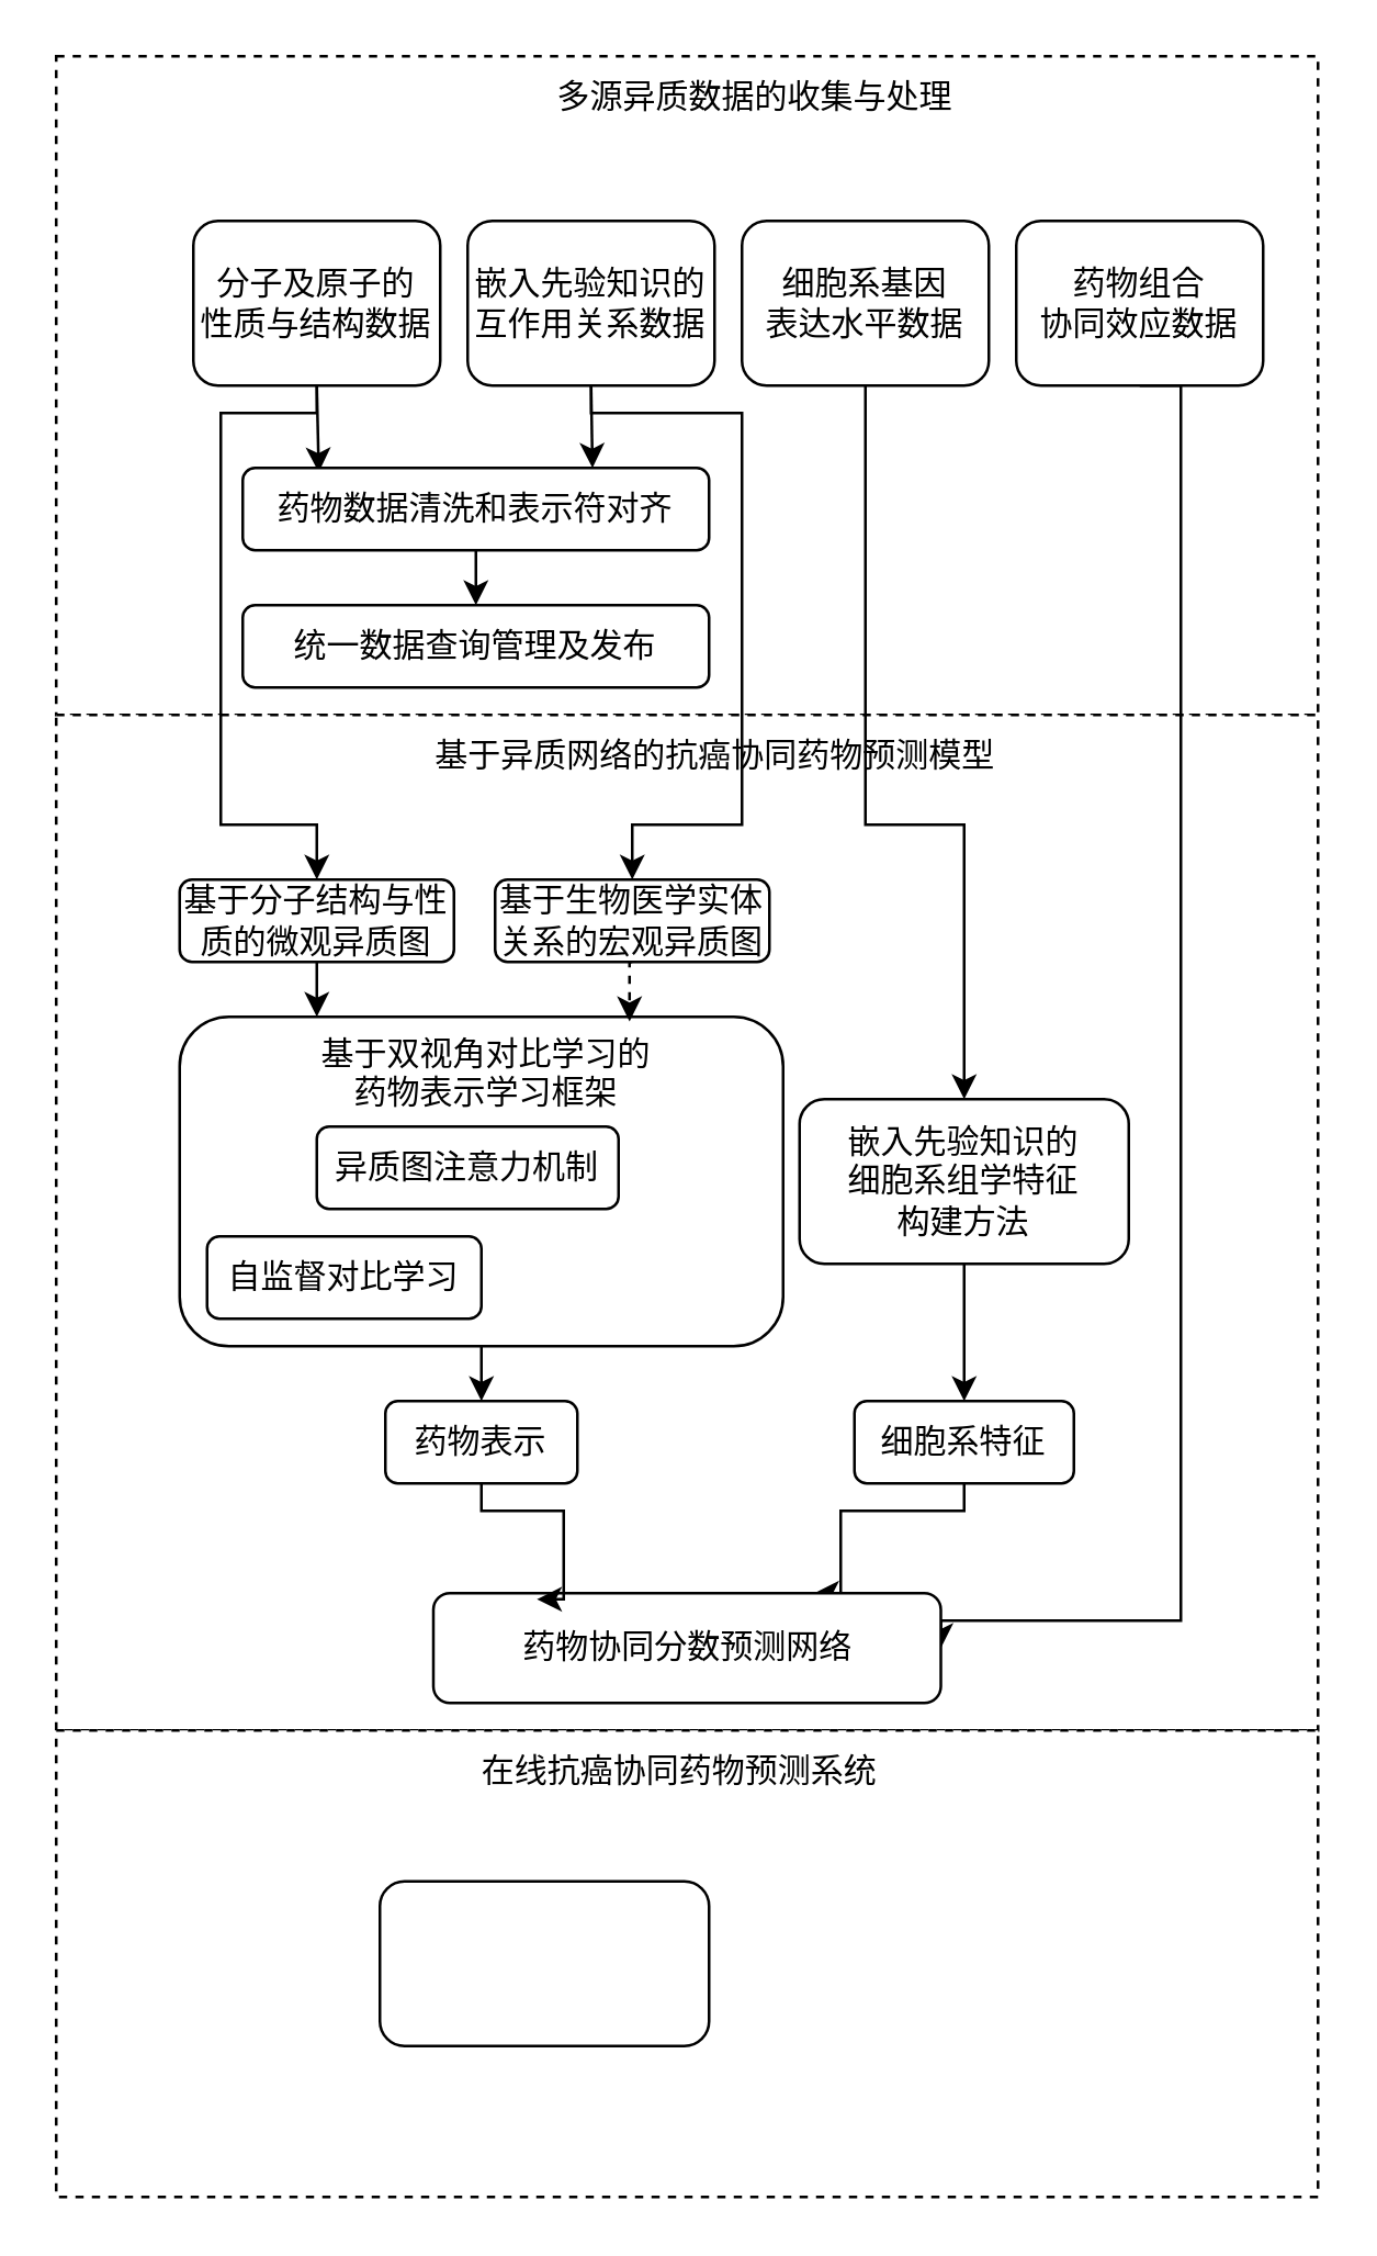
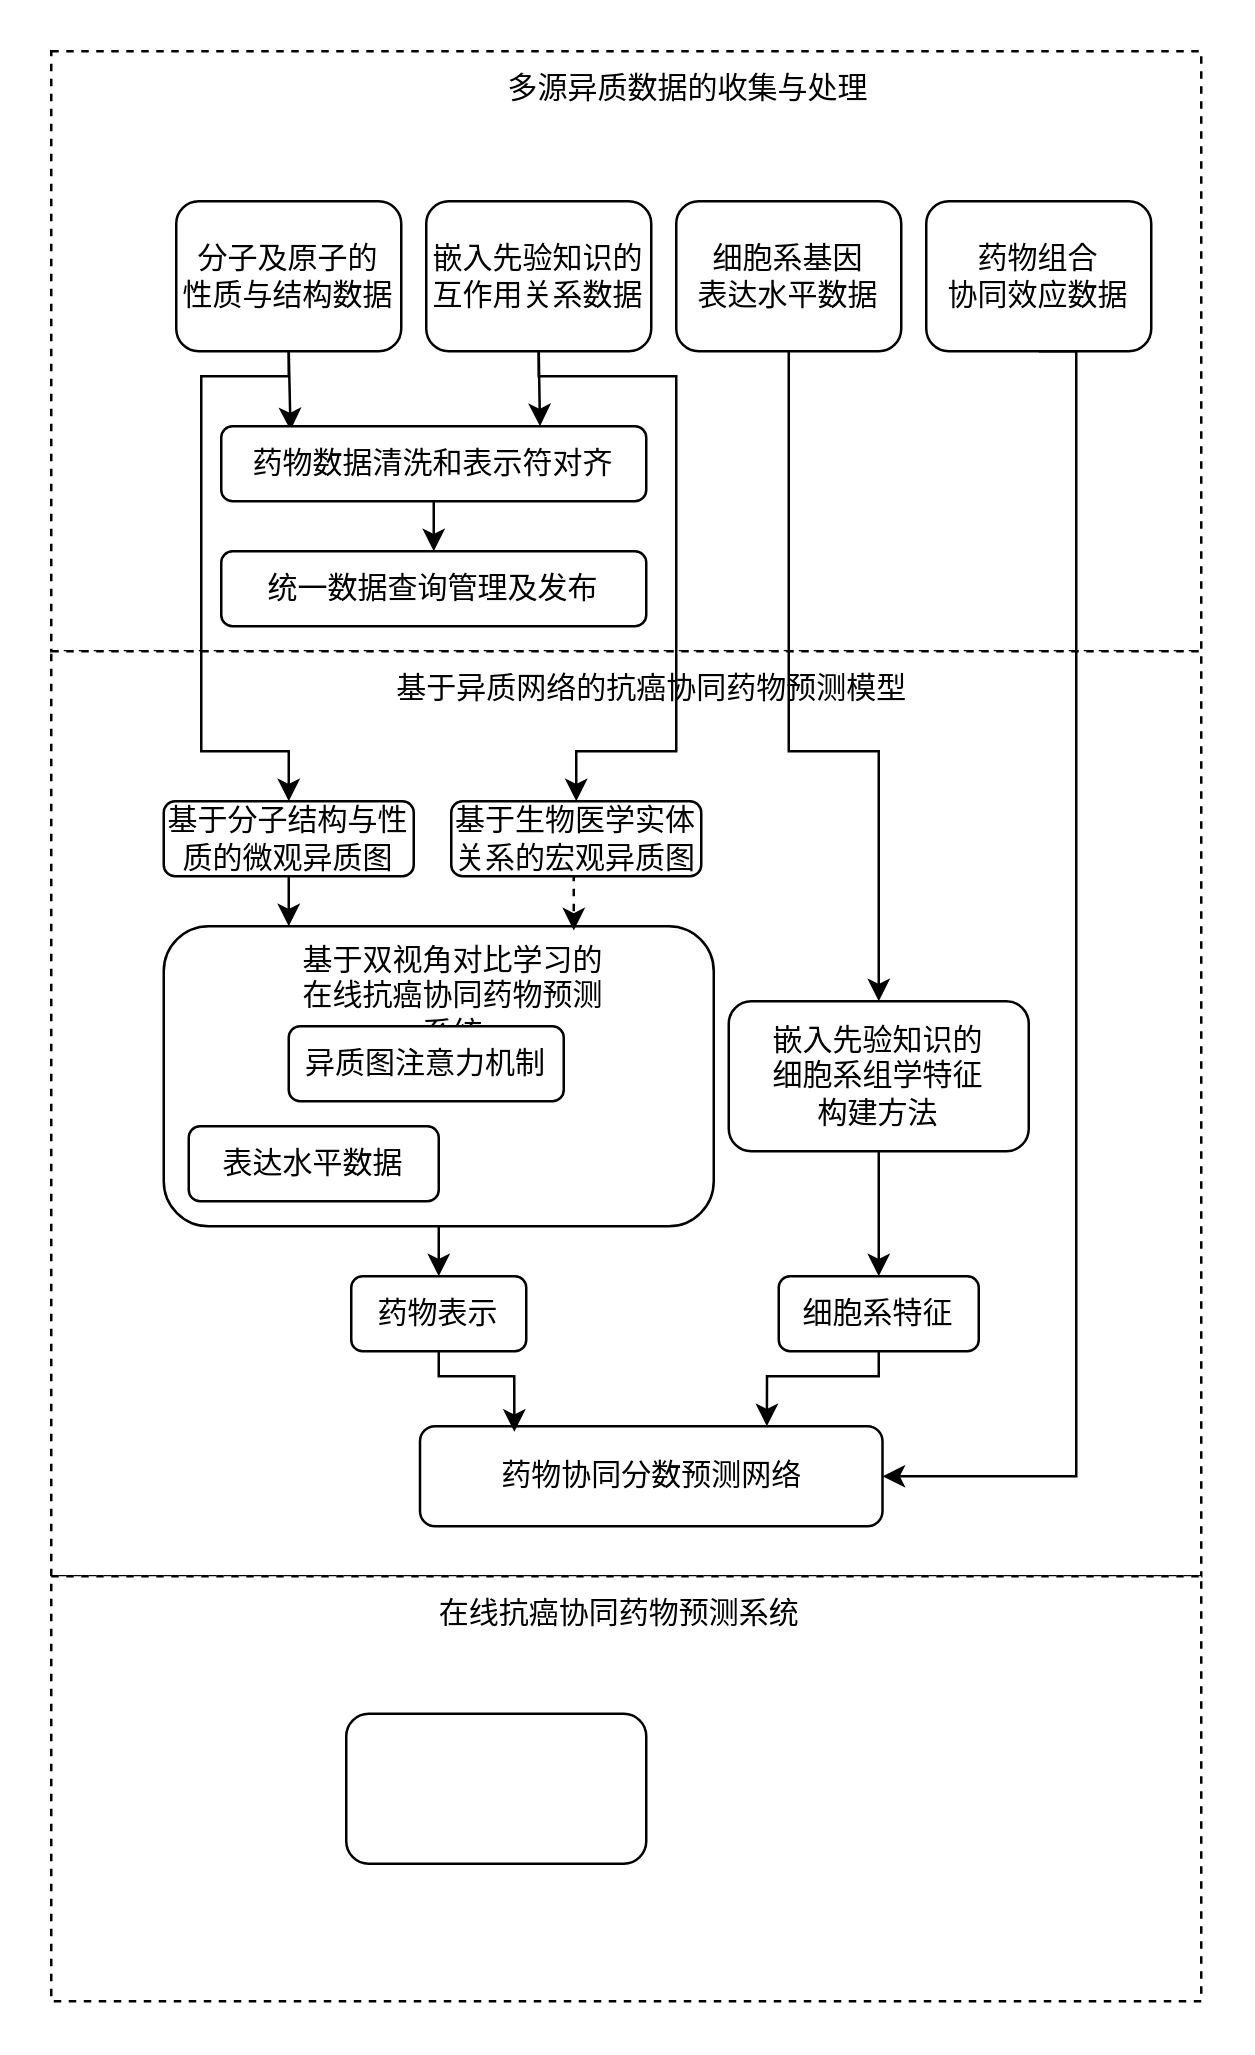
  <mxCell id="0" />
  <mxCell id="1" parent="0" />
  <mxCell id="2" value="" style="rounded=0;whiteSpace=wrap;html=1;dashed=1;" vertex="1" parent="1"><mxGeometry x="20" y="20" width="460" height="240" as="geometry" /></mxCell>
  <mxCell id="3" value="多源异质数据的收集与处理" style="text;html=1;align=center;verticalAlign=middle;whiteSpace=wrap;rounded=0;" vertex="1" parent="1"><mxGeometry x="200" y="20" width="150" height="30" as="geometry" /></mxCell>
  <mxCell id="4" value="" style="rounded=0;whiteSpace=wrap;html=1;dashed=1;" vertex="1" parent="1"><mxGeometry x="20" y="260" width="460" height="370" as="geometry" /></mxCell>
  <mxCell id="5" value="基于异质网络的抗癌协同药物预测模型" style="text;html=1;align=center;verticalAlign=middle;whiteSpace=wrap;rounded=0;" vertex="1" parent="1"><mxGeometry x="154.5" y="260" width="211" height="30" as="geometry" /></mxCell>
  <mxCell id="6" style="edgeStyle=orthogonalEdgeStyle;rounded=0;orthogonalLoop=1;jettySize=auto;html=1;exitX=0.5;exitY=1;exitDx=0;exitDy=0;entryX=0.5;entryY=0;entryDx=0;entryDy=0;" edge="1" parent="1" source="7" target="14"><mxGeometry relative="1" as="geometry" /></mxCell>
  <mxCell id="7" value="" style="rounded=1;whiteSpace=wrap;html=1;" vertex="1" parent="1"><mxGeometry x="65" y="370" width="220" height="120" as="geometry" /></mxCell>
- <mxCell id="8" value="&lt;div style=&quot;text-align: center;&quot;&gt;基于双视角对比学习的&lt;/div&gt;&lt;div style=&quot;text-align: center;&quot;&gt;&lt;span style=&quot;&quot;&gt;药物表示学习框架&lt;/span&gt;&lt;br&gt;&lt;/div&gt;" style="text;whiteSpace=wrap;html=1;" vertex="1" parent="1"><mxGeometry x="115" y="370" width="130" height="40" as="geometry" /></mxCell>
+ <mxCell id="8" value="&lt;div style=&quot;text-align: center;&quot;&gt;基于双视角对比学习的&lt;/div&gt;&lt;div style=&quot;text-align: center;&quot;&gt;&lt;span style=&quot;&quot;&gt;在线抗癌协同药物预测系统&lt;/span&gt;&lt;br&gt;&lt;/div&gt;" style="text;whiteSpace=wrap;html=1;" vertex="1" parent="1"><mxGeometry x="115" y="370" width="130" height="40" as="geometry" /></mxCell>
  <mxCell id="9" value="基于生物医学实体关系的宏观异质图" style="rounded=1;whiteSpace=wrap;html=1;" vertex="1" parent="1"><mxGeometry x="180" y="320" width="100" height="30" as="geometry" /></mxCell>
  <mxCell id="10" style="edgeStyle=orthogonalEdgeStyle;rounded=0;orthogonalLoop=1;jettySize=auto;html=1;exitX=0.5;exitY=1;exitDx=0;exitDy=0;entryX=0;entryY=0;entryDx=0;entryDy=0;" edge="1" parent="1" source="11" target="8"><mxGeometry relative="1" as="geometry" /></mxCell>
  <mxCell id="11" value="基于分子结构与性质的微观异质图" style="rounded=1;whiteSpace=wrap;html=1;" vertex="1" parent="1"><mxGeometry x="65" y="320" width="100" height="30" as="geometry" /></mxCell>
  <mxCell id="12" value="异质图注意力机制" style="rounded=1;whiteSpace=wrap;html=1;" vertex="1" parent="1"><mxGeometry x="115" y="410" width="110" height="30" as="geometry" /></mxCell>
- <mxCell id="13" value="自监督对比学习" style="rounded=1;whiteSpace=wrap;html=1;" vertex="1" parent="1"><mxGeometry x="75" y="450" width="100" height="30" as="geometry" /></mxCell>
+ <mxCell id="13" value="表达水平数据" style="rounded=1;whiteSpace=wrap;html=1;" vertex="1" parent="1"><mxGeometry x="75" y="450" width="100" height="30" as="geometry" /></mxCell>
  <mxCell id="14" value="药物表示" style="rounded=1;whiteSpace=wrap;html=1;" vertex="1" parent="1"><mxGeometry x="140" y="510" width="70" height="30" as="geometry" /></mxCell>
  <mxCell id="15" style="edgeStyle=orthogonalEdgeStyle;rounded=0;orthogonalLoop=1;jettySize=auto;html=1;exitX=0.5;exitY=1;exitDx=0;exitDy=0;entryX=0.163;entryY=0.053;entryDx=0;entryDy=0;entryPerimeter=0;" edge="1" parent="1" source="16" target="25"><mxGeometry relative="1" as="geometry" /></mxCell>
  <mxCell id="16" value="分子及原子的&lt;div&gt;性质与结构数据&lt;/div&gt;" style="rounded=1;whiteSpace=wrap;html=1;" vertex="1" parent="1"><mxGeometry x="70" y="80" width="90" height="60" as="geometry" /></mxCell>
  <mxCell id="17" style="edgeStyle=orthogonalEdgeStyle;rounded=0;orthogonalLoop=1;jettySize=auto;html=1;exitX=0.5;exitY=1;exitDx=0;exitDy=0;entryX=0.75;entryY=0;entryDx=0;entryDy=0;" edge="1" parent="1" source="19" target="25"><mxGeometry relative="1" as="geometry" /></mxCell>
  <mxCell id="18" style="edgeStyle=orthogonalEdgeStyle;rounded=0;orthogonalLoop=1;jettySize=auto;html=1;exitX=0.5;exitY=1;exitDx=0;exitDy=0;entryX=0.5;entryY=0;entryDx=0;entryDy=0;" edge="1" parent="1" source="19" target="9"><mxGeometry relative="1" as="geometry"><mxPoint x="270" y="320" as="targetPoint" /><Array as="points"><mxPoint x="215" y="150" /><mxPoint x="270" y="150" /><mxPoint x="270" y="300" /><mxPoint x="230" y="300" /></Array></mxGeometry></mxCell>
  <mxCell id="19" value="嵌入先验知识的&lt;div&gt;互作用关系数据&lt;/div&gt;" style="rounded=1;whiteSpace=wrap;html=1;" vertex="1" parent="1"><mxGeometry x="170" y="80" width="90" height="60" as="geometry" /></mxCell>
  <mxCell id="20" style="edgeStyle=orthogonalEdgeStyle;rounded=0;orthogonalLoop=1;jettySize=auto;html=1;exitX=0.5;exitY=1;exitDx=0;exitDy=0;entryX=0.5;entryY=0;entryDx=0;entryDy=0;" edge="1" parent="1" source="21" target="32"><mxGeometry relative="1" as="geometry"><Array as="points"><mxPoint x="315" y="300" /><mxPoint x="351" y="300" /></Array></mxGeometry></mxCell>
  <mxCell id="21" value="细胞系基因&lt;div&gt;表达水平数据&lt;/div&gt;" style="rounded=1;whiteSpace=wrap;html=1;" vertex="1" parent="1"><mxGeometry x="270" y="80" width="90" height="60" as="geometry" /></mxCell>
  <mxCell id="22" style="edgeStyle=orthogonalEdgeStyle;rounded=0;orthogonalLoop=1;jettySize=auto;html=1;exitX=0.5;exitY=1;exitDx=0;exitDy=0;entryX=1;entryY=0.5;entryDx=0;entryDy=0;" edge="1" parent="1" source="23" target="33"><mxGeometry relative="1" as="geometry"><Array as="points"><mxPoint x="430" y="140" /><mxPoint x="430" y="590" /></Array></mxGeometry></mxCell>
  <mxCell id="23" value="药物组合&lt;div&gt;协同&lt;span style=&quot;background-color: initial;&quot;&gt;效应数据&lt;/span&gt;&lt;/div&gt;" style="rounded=1;whiteSpace=wrap;html=1;" vertex="1" parent="1"><mxGeometry x="370" y="80" width="90" height="60" as="geometry" /></mxCell>
  <mxCell id="24" style="edgeStyle=orthogonalEdgeStyle;rounded=0;orthogonalLoop=1;jettySize=auto;html=1;exitX=0.5;exitY=1;exitDx=0;exitDy=0;entryX=0.5;entryY=0;entryDx=0;entryDy=0;" edge="1" parent="1" source="25" target="26"><mxGeometry relative="1" as="geometry" /></mxCell>
  <mxCell id="25" value="药物数据清洗和表示符对齐" style="rounded=1;whiteSpace=wrap;html=1;" vertex="1" parent="1"><mxGeometry x="88" y="170" width="170" height="30" as="geometry" /></mxCell>
  <mxCell id="26" value="统一数据查询管理及发布" style="rounded=1;whiteSpace=wrap;html=1;" vertex="1" parent="1"><mxGeometry x="88" y="220" width="170" height="30" as="geometry" /></mxCell>
  <mxCell id="27" style="edgeStyle=orthogonalEdgeStyle;rounded=0;orthogonalLoop=1;jettySize=auto;html=1;exitX=0.5;exitY=1;exitDx=0;exitDy=0;entryX=0.5;entryY=0;entryDx=0;entryDy=0;" edge="1" parent="1" source="16" target="11"><mxGeometry relative="1" as="geometry"><mxPoint x="100" y="250" as="targetPoint" /><Array as="points"><mxPoint x="115" y="150" /><mxPoint y="150" x="80" /><mxPoint y="300" x="80" /><mxPoint x="115" y="300" /></Array></mxGeometry></mxCell>
  <mxCell id="28" style="edgeStyle=orthogonalEdgeStyle;rounded=0;orthogonalLoop=1;jettySize=auto;html=1;exitX=0.5;exitY=1;exitDx=0;exitDy=0;entryX=0.877;entryY=0.042;entryDx=0;entryDy=0;entryPerimeter=0;dashed=1;" edge="1" parent="1" source="9" target="8"><mxGeometry relative="1" as="geometry" /></mxCell>
  <mxCell id="29" style="edgeStyle=orthogonalEdgeStyle;rounded=0;orthogonalLoop=1;jettySize=auto;html=1;exitX=0.5;exitY=1;exitDx=0;exitDy=0;entryX=0.75;entryY=0;entryDx=0;entryDy=0;" edge="1" parent="1" source="30" target="33"><mxGeometry relative="1" as="geometry"><Array as="points"><mxPoint x="351" y="550" /><mxPoint x="306" y="550" /></Array></mxGeometry></mxCell>
  <mxCell id="30" value="细胞系特征" style="rounded=1;whiteSpace=wrap;html=1;" vertex="1" parent="1"><mxGeometry x="311" y="510" width="80" height="30" as="geometry" /></mxCell>
  <mxCell id="31" style="edgeStyle=orthogonalEdgeStyle;rounded=0;orthogonalLoop=1;jettySize=auto;html=1;exitX=0.5;exitY=1;exitDx=0;exitDy=0;" edge="1" parent="1" source="32" target="30"><mxGeometry relative="1" as="geometry" /></mxCell>
  <mxCell id="32" value="嵌入先验知识的&lt;div&gt;细胞系组学特征&lt;/div&gt;&lt;div&gt;构建方法&lt;/div&gt;" style="rounded=1;whiteSpace=wrap;html=1;" vertex="1" parent="1"><mxGeometry x="291" y="400" width="120" height="60" as="geometry" /></mxCell>
- <mxCell id="33" value="药物协同分数预测网络" style="rounded=1;whiteSpace=wrap;html=1;" vertex="1" parent="1"><mxGeometry x="157.5" y="580" width="185" height="40" as="geometry" /></mxCell>
+ <mxCell id="33" value="药物协同分数预测网络" style="rounded=1;whiteSpace=wrap;html=1;" vertex="1" parent="1"><mxGeometry x="167.5" y="570" width="185" height="40" as="geometry" /></mxCell>
  <mxCell id="34" style="edgeStyle=orthogonalEdgeStyle;rounded=0;orthogonalLoop=1;jettySize=auto;html=1;exitX=0.5;exitY=1;exitDx=0;exitDy=0;entryX=0.204;entryY=0.056;entryDx=0;entryDy=0;entryPerimeter=0;" edge="1" parent="1" source="14" target="33"><mxGeometry relative="1" as="geometry"><Array as="points"><mxPoint x="175" y="550" /><mxPoint x="205" y="550" /></Array></mxGeometry></mxCell>
  <mxCell id="35" value="" style="rounded=0;whiteSpace=wrap;html=1;dashed=1;" vertex="1" parent="1"><mxGeometry x="20" y="630" width="460" height="170" as="geometry" /></mxCell>
  <mxCell id="36" value="在线抗癌协同药物预测系统" style="text;html=1;align=center;verticalAlign=middle;whiteSpace=wrap;rounded=0;" vertex="1" parent="1"><mxGeometry x="141.5" y="630" width="211" height="30" as="geometry" /></mxCell>
  <mxCell id="37" value="" style="rounded=1;whiteSpace=wrap;html=1;" vertex="1" parent="1"><mxGeometry x="138" y="685" width="120" height="60" as="geometry" /></mxCell>
